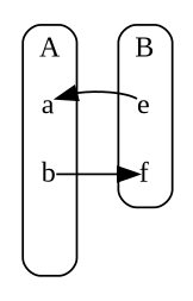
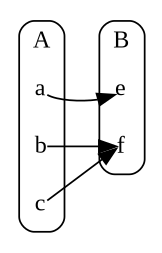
  digraph {
    fontname="Liberation Serif"
    rankdir=LR
    node [fontname="Liberation Serif" shape=plain]
    edge [fontname="Liberation Serif"]
    e
    f
    a
    b
+   c
    subgraph cluster_1 {
      label=B
      style=rounded
      e
      f
    }
    subgraph cluster_2 {
      label=A
      style=rounded
      a
      b
+     c
    }
-   e -> a
+   a -> e
    b -> f
+   c -> f
  }
